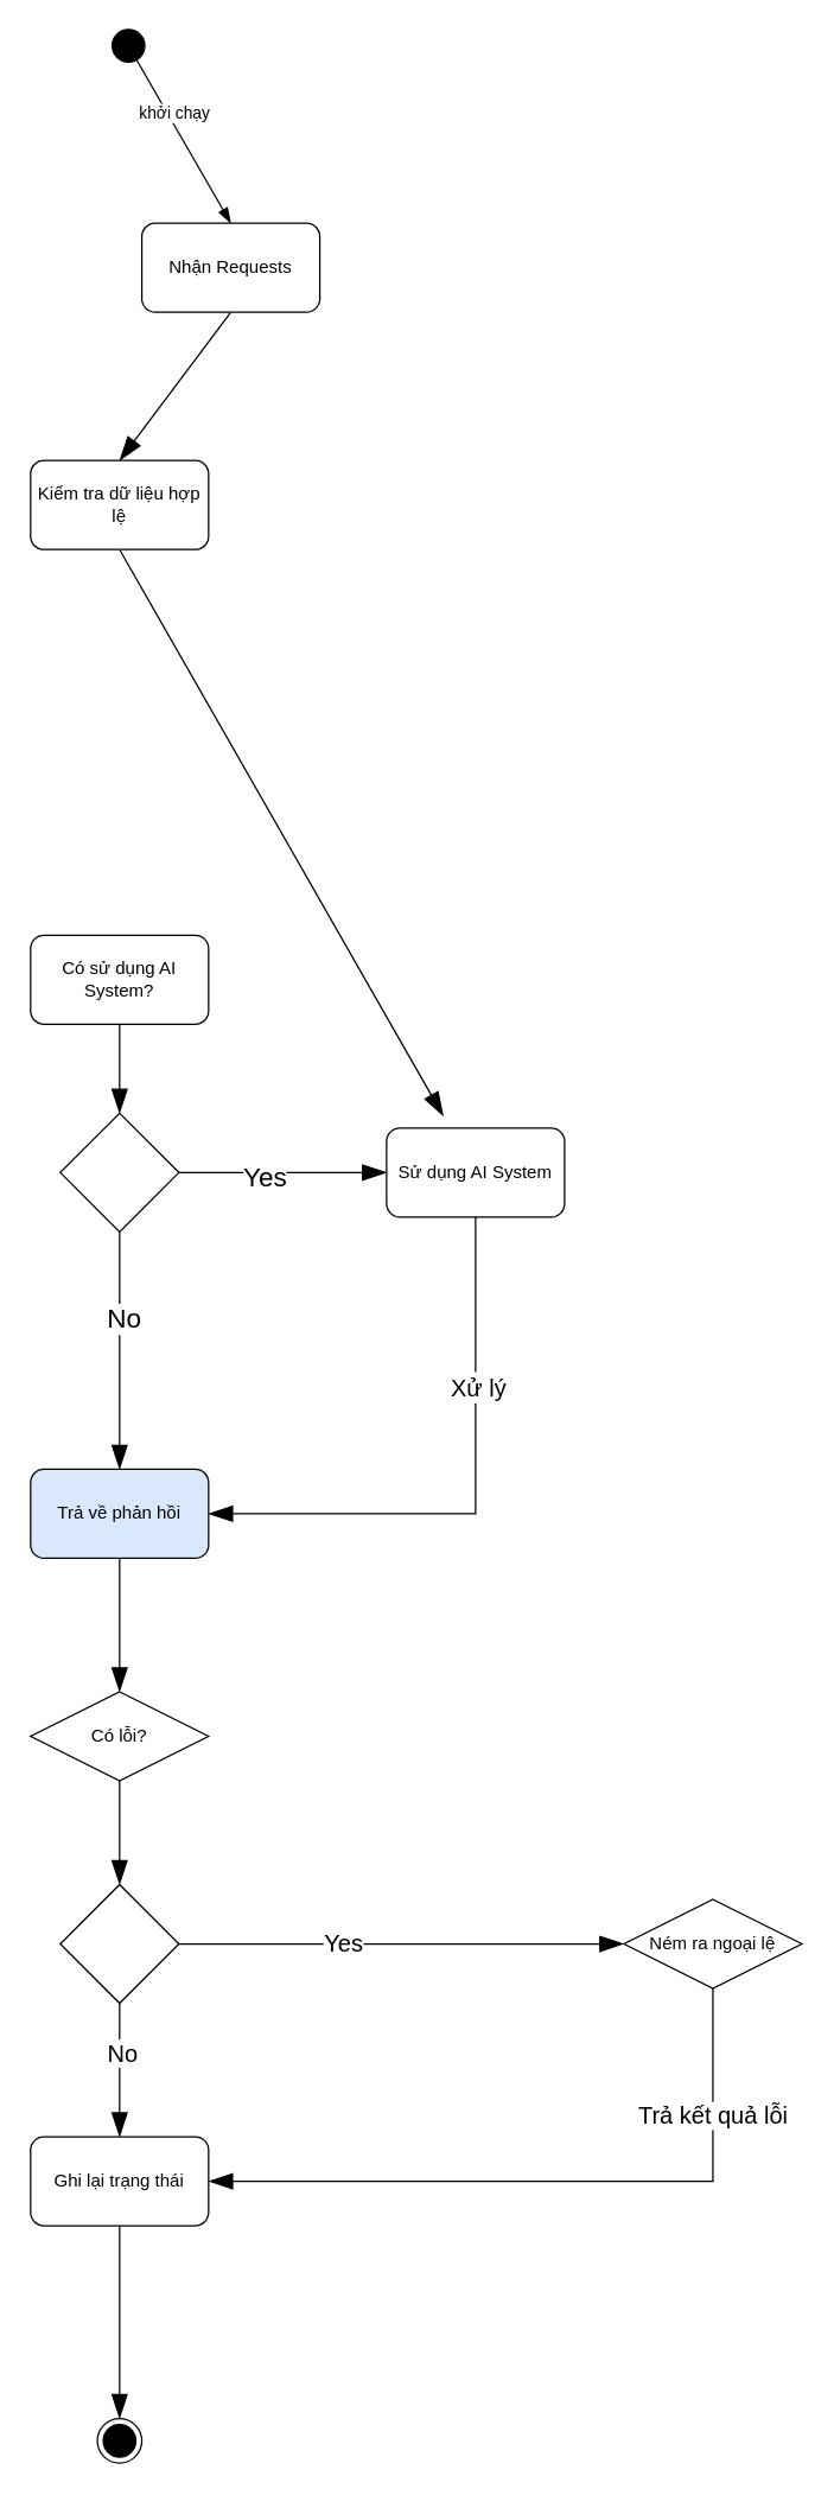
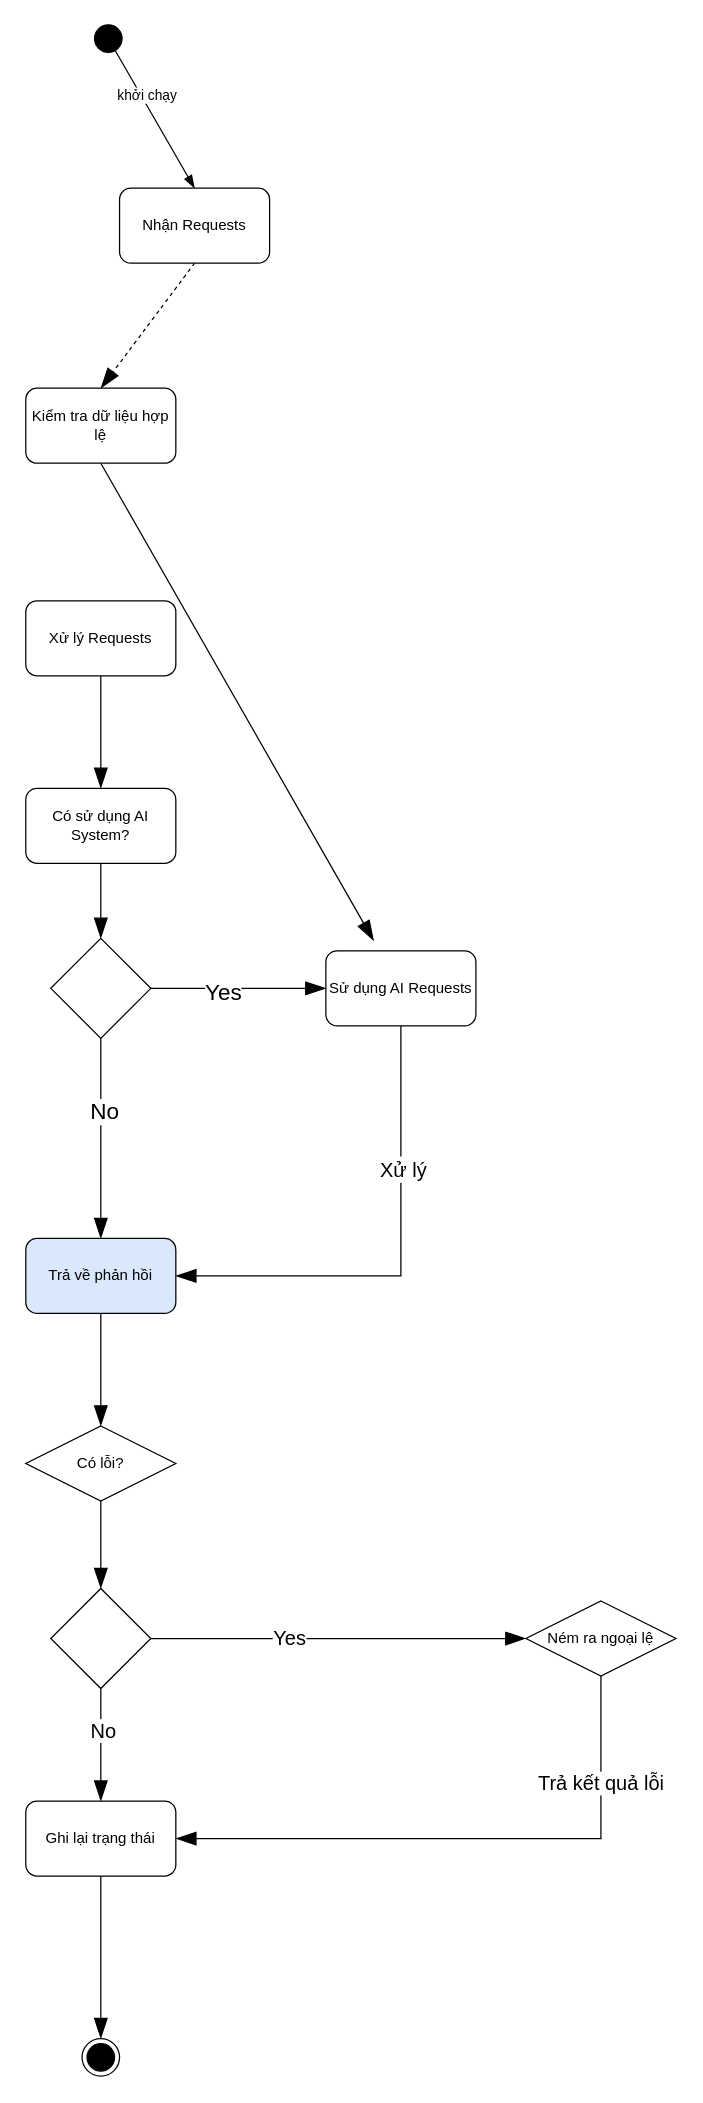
  <mxCell id="0" />
  <mxCell id="1" parent="0" />
  <mxCell id="2" value="khởi chạy" style="html=1;verticalAlign=bottom;startArrow=circle;startFill=1;endArrow=blockThin;startSize=10;endSize=8;rounded=0;sourcePerimeterSpacing=8;targetPerimeterSpacing=8;curved=1;endFill=1;entryX=0.5;entryY=0;entryDx=0;entryDy=0;" edge="1" parent="1" target="4"><mxGeometry width="80" relative="1" as="geometry"><mxPoint x="80" y="20" as="sourcePoint" /><mxPoint x="80" y="140" as="targetPoint" /></mxGeometry></mxCell>
- <mxCell id="3" style="edgeStyle=none;curved=1;rounded=0;orthogonalLoop=1;jettySize=auto;html=1;exitX=0.5;exitY=1;exitDx=0;exitDy=0;entryX=0.5;entryY=0;entryDx=0;entryDy=0;endArrow=blockThin;endFill=1;startSize=18;endSize=14;sourcePerimeterSpacing=8;targetPerimeterSpacing=8;" edge="1" parent="1" source="4" target="6"><mxGeometry relative="1" as="geometry" /></mxCell>
+ <mxCell id="3" style="edgeStyle=none;curved=1;rounded=0;orthogonalLoop=1;jettySize=auto;html=1;exitX=0.5;exitY=1;exitDx=0;exitDy=0;entryX=0.5;entryY=0;entryDx=0;entryDy=0;endArrow=blockThin;endFill=1;startSize=18;endSize=14;sourcePerimeterSpacing=8;targetPerimeterSpacing=8;dashed=1;" edge="1" parent="1" source="4" target="6"><mxGeometry relative="1" as="geometry" /></mxCell>
  <mxCell id="4" value="Nhận Requests" style="rounded=1;whiteSpace=wrap;html=1;" vertex="1" parent="1"><mxGeometry x="95" y="150" width="120" height="60" as="geometry" /></mxCell>
  <mxCell id="5" style="edgeStyle=none;curved=1;rounded=0;orthogonalLoop=1;jettySize=auto;html=1;exitX=0.5;exitY=1;exitDx=0;exitDy=0;endArrow=blockThin;endFill=1;startSize=18;endSize=14;sourcePerimeterSpacing=8;targetPerimeterSpacing=8;" edge="1" parent="1" source="6" target="18"><mxGeometry relative="1" as="geometry"><mxPoint x="80.211" y="510" as="targetPoint" /></mxGeometry></mxCell>
  <mxCell id="6" value="Kiểm tra dữ liệu hợp lệ" style="rounded=1;whiteSpace=wrap;html=1;" vertex="1" parent="1"><mxGeometry x="20" y="310" width="120" height="60" as="geometry" /></mxCell>
+ <mxCell id="7" style="edgeStyle=none;curved=1;rounded=0;orthogonalLoop=1;jettySize=auto;html=1;exitX=0.5;exitY=1;exitDx=0;exitDy=0;entryX=0.5;entryY=0;entryDx=0;entryDy=0;endArrow=blockThin;endFill=1;startSize=18;endSize=14;sourcePerimeterSpacing=8;targetPerimeterSpacing=8;" edge="1" parent="1" source="8" target="15"><mxGeometry relative="1" as="geometry" /></mxCell>
+ <mxCell id="8" value="Xử lý Requests" style="rounded=1;whiteSpace=wrap;html=1;" vertex="1" parent="1"><mxGeometry x="20" y="480" width="120" height="60" as="geometry" /></mxCell>
  <mxCell id="9" style="edgeStyle=none;curved=1;rounded=0;orthogonalLoop=1;jettySize=auto;html=1;exitX=1;exitY=0.5;exitDx=0;exitDy=0;endArrow=blockThin;endFill=1;startSize=18;endSize=14;sourcePerimeterSpacing=8;targetPerimeterSpacing=8;entryX=0;entryY=0.5;entryDx=0;entryDy=0;" edge="1" parent="1" source="13" target="18"><mxGeometry relative="1" as="geometry"><mxPoint x="260" y="789.684" as="targetPoint" /></mxGeometry></mxCell>
  <mxCell id="10" value="&lt;font style=&quot;font-size: 18px;&quot;&gt;Yes&lt;/font&gt;" style="edgeLabel;html=1;align=center;verticalAlign=middle;resizable=0;points=[];" vertex="1" connectable="0" parent="9"><mxGeometry x="-0.185" y="-3" relative="1" as="geometry"><mxPoint as="offset" /></mxGeometry></mxCell>
  <mxCell id="11" style="edgeStyle=none;curved=1;rounded=0;orthogonalLoop=1;jettySize=auto;html=1;exitX=0.5;exitY=1;exitDx=0;exitDy=0;fontSize=18;endArrow=blockThin;endFill=1;startSize=18;endSize=14;sourcePerimeterSpacing=8;targetPerimeterSpacing=8;entryX=0.5;entryY=0;entryDx=0;entryDy=0;" edge="1" parent="1" source="13" target="20"><mxGeometry relative="1" as="geometry"><mxPoint x="80.211" y="990" as="targetPoint" /></mxGeometry></mxCell>
  <mxCell id="12" value="No" style="edgeLabel;html=1;align=center;verticalAlign=middle;resizable=0;points=[];fontSize=18;" vertex="1" connectable="0" parent="11"><mxGeometry x="-0.272" y="2" relative="1" as="geometry"><mxPoint as="offset" /></mxGeometry></mxCell>
  <mxCell id="13" value="" style="rhombus;whiteSpace=wrap;html=1;" vertex="1" parent="1"><mxGeometry x="40" y="750" width="80" height="80" as="geometry" /></mxCell>
  <mxCell id="14" style="edgeStyle=none;curved=1;rounded=0;orthogonalLoop=1;jettySize=auto;html=1;entryX=0.5;entryY=0;entryDx=0;entryDy=0;endArrow=blockThin;endFill=1;startSize=18;endSize=14;sourcePerimeterSpacing=8;targetPerimeterSpacing=8;exitX=0.5;exitY=1;exitDx=0;exitDy=0;" edge="1" parent="1" source="15" target="13"><mxGeometry relative="1" as="geometry" /></mxCell>
  <mxCell id="15" value="Có sử dụng AI System?" style="rounded=1;whiteSpace=wrap;html=1;" vertex="1" parent="1"><mxGeometry x="20" y="630" width="120" height="60" as="geometry" /></mxCell>
  <mxCell id="16" style="edgeStyle=orthogonalEdgeStyle;rounded=0;orthogonalLoop=1;jettySize=auto;html=1;exitX=0.5;exitY=1;exitDx=0;exitDy=0;entryX=1;entryY=0.5;entryDx=0;entryDy=0;fontSize=18;endArrow=blockThin;endFill=1;startSize=18;endSize=14;sourcePerimeterSpacing=8;targetPerimeterSpacing=8;" edge="1" parent="1" source="18" target="20"><mxGeometry relative="1" as="geometry" /></mxCell>
  <mxCell id="17" value="&lt;font style=&quot;font-size: 16px;&quot;&gt;Xử lý&lt;/font&gt;" style="edgeLabel;html=1;align=center;verticalAlign=middle;resizable=0;points=[];fontSize=18;" vertex="1" connectable="0" parent="16"><mxGeometry x="-0.399" y="1" relative="1" as="geometry"><mxPoint as="offset" /></mxGeometry></mxCell>
- <mxCell id="18" value="Sử dụng AI System" style="rounded=1;whiteSpace=wrap;html=1;" vertex="1" parent="1"><mxGeometry x="260" y="760" width="120" height="60" as="geometry" /></mxCell>
+ <mxCell id="18" value="Sử dụng AI Requests" style="rounded=1;whiteSpace=wrap;html=1;" vertex="1" parent="1"><mxGeometry x="260" y="760" width="120" height="60" as="geometry" /></mxCell>
  <mxCell id="19" style="edgeStyle=orthogonalEdgeStyle;rounded=0;orthogonalLoop=1;jettySize=auto;html=1;exitX=0.5;exitY=1;exitDx=0;exitDy=0;entryX=0.5;entryY=0;entryDx=0;entryDy=0;fontSize=16;endArrow=blockThin;endFill=1;startSize=18;endSize=14;sourcePerimeterSpacing=8;targetPerimeterSpacing=8;" edge="1" parent="1" source="20" target="32"><mxGeometry relative="1" as="geometry" /></mxCell>
  <mxCell id="20" value="Trả về phản hồi" style="rounded=1;whiteSpace=wrap;html=1;fillColor=#dae8fc;" vertex="1" parent="1"><mxGeometry x="20" y="990" width="120" height="60" as="geometry" /></mxCell>
  <mxCell id="21" style="edgeStyle=orthogonalEdgeStyle;rounded=0;orthogonalLoop=1;jettySize=auto;html=1;exitX=0.5;exitY=1;exitDx=0;exitDy=0;fontSize=16;endArrow=blockThin;endFill=1;startSize=18;endSize=14;sourcePerimeterSpacing=8;targetPerimeterSpacing=8;entryX=0.5;entryY=0;entryDx=0;entryDy=0;" edge="1" parent="1" source="22" target="33"><mxGeometry relative="1" as="geometry"><mxPoint x="80.25" y="1630" as="targetPoint" /></mxGeometry></mxCell>
  <mxCell id="22" value="Ghi lại trạng thái" style="rounded=1;whiteSpace=wrap;html=1;" vertex="1" parent="1"><mxGeometry x="20" y="1440" width="120" height="60" as="geometry" /></mxCell>
  <mxCell id="23" style="edgeStyle=orthogonalEdgeStyle;rounded=0;orthogonalLoop=1;jettySize=auto;html=1;exitX=0.5;exitY=1;exitDx=0;exitDy=0;fontSize=16;endArrow=blockThin;endFill=1;startSize=18;endSize=14;sourcePerimeterSpacing=8;targetPerimeterSpacing=8;entryX=1;entryY=0.5;entryDx=0;entryDy=0;" edge="1" parent="1" source="25" target="22"><mxGeometry relative="1" as="geometry"><mxPoint x="480.25" y="1490" as="targetPoint" /></mxGeometry></mxCell>
  <mxCell id="24" value="Trả kết quả lỗi" style="edgeLabel;html=1;align=center;verticalAlign=middle;resizable=0;points=[];fontSize=16;" vertex="1" connectable="0" parent="23"><mxGeometry x="-0.638" y="-1" relative="1" as="geometry"><mxPoint as="offset" /></mxGeometry></mxCell>
  <mxCell id="25" value="Ném ra ngoại lệ" style="rhombus;whiteSpace=wrap;html=1;" vertex="1" parent="1"><mxGeometry x="420" y="1280" width="120" height="60" as="geometry" /></mxCell>
  <mxCell id="26" style="edgeStyle=orthogonalEdgeStyle;rounded=0;orthogonalLoop=1;jettySize=auto;html=1;exitX=1;exitY=0.5;exitDx=0;exitDy=0;entryX=0;entryY=0.5;entryDx=0;entryDy=0;fontSize=16;endArrow=blockThin;endFill=1;startSize=18;endSize=14;sourcePerimeterSpacing=8;targetPerimeterSpacing=8;" edge="1" parent="1" source="30" target="25"><mxGeometry relative="1" as="geometry"><mxPoint x="220" y="1310" as="targetPoint" /></mxGeometry></mxCell>
  <mxCell id="27" value="Yes" style="edgeLabel;html=1;align=center;verticalAlign=middle;resizable=0;points=[];fontSize=16;" vertex="1" connectable="0" parent="26"><mxGeometry x="-0.266" y="1" relative="1" as="geometry"><mxPoint as="offset" /></mxGeometry></mxCell>
  <mxCell id="28" style="edgeStyle=orthogonalEdgeStyle;rounded=0;orthogonalLoop=1;jettySize=auto;html=1;exitX=0.5;exitY=1;exitDx=0;exitDy=0;entryX=0.5;entryY=0;entryDx=0;entryDy=0;fontSize=16;endArrow=blockThin;endFill=1;startSize=18;endSize=14;sourcePerimeterSpacing=8;targetPerimeterSpacing=8;" edge="1" parent="1" source="30" target="22"><mxGeometry relative="1" as="geometry" /></mxCell>
  <mxCell id="29" value="No" style="edgeLabel;html=1;align=center;verticalAlign=middle;resizable=0;points=[];fontSize=16;" vertex="1" connectable="0" parent="28"><mxGeometry x="-0.265" y="1" relative="1" as="geometry"><mxPoint as="offset" /></mxGeometry></mxCell>
  <mxCell id="30" value="" style="rhombus;whiteSpace=wrap;html=1;fontSize=16;" vertex="1" parent="1"><mxGeometry x="40" y="1270" width="80" height="80" as="geometry" /></mxCell>
  <mxCell id="31" style="edgeStyle=orthogonalEdgeStyle;rounded=0;orthogonalLoop=1;jettySize=auto;html=1;exitX=0.5;exitY=1;exitDx=0;exitDy=0;entryX=0.5;entryY=0;entryDx=0;entryDy=0;fontSize=16;endArrow=blockThin;endFill=1;startSize=18;endSize=14;sourcePerimeterSpacing=8;targetPerimeterSpacing=8;" edge="1" parent="1" source="32" target="30"><mxGeometry relative="1" as="geometry" /></mxCell>
  <mxCell id="32" value="Có lỗi?" style="rhombus;whiteSpace=wrap;html=1;" vertex="1" parent="1"><mxGeometry x="20" y="1140" width="120" height="60" as="geometry" /></mxCell>
  <mxCell id="33" value="" style="ellipse;html=1;shape=endState;fillColor=strokeColor;fontSize=16;" vertex="1" parent="1"><mxGeometry x="65" y="1630" width="30" height="30" as="geometry" /></mxCell>
